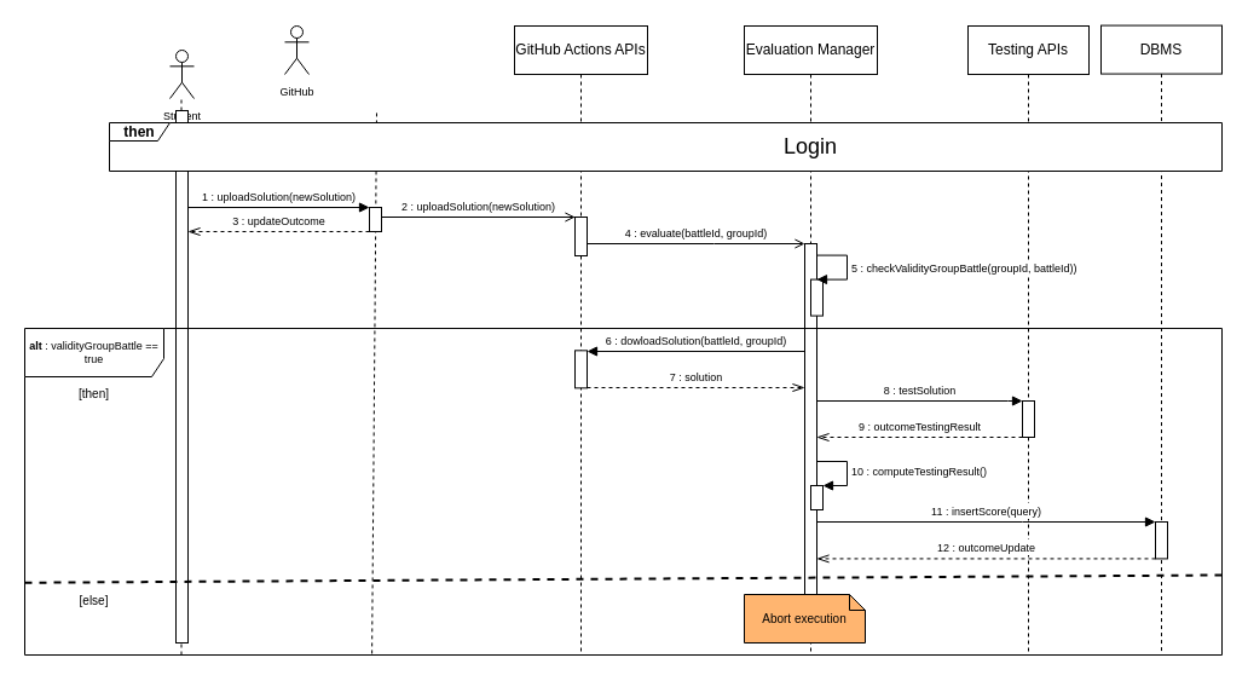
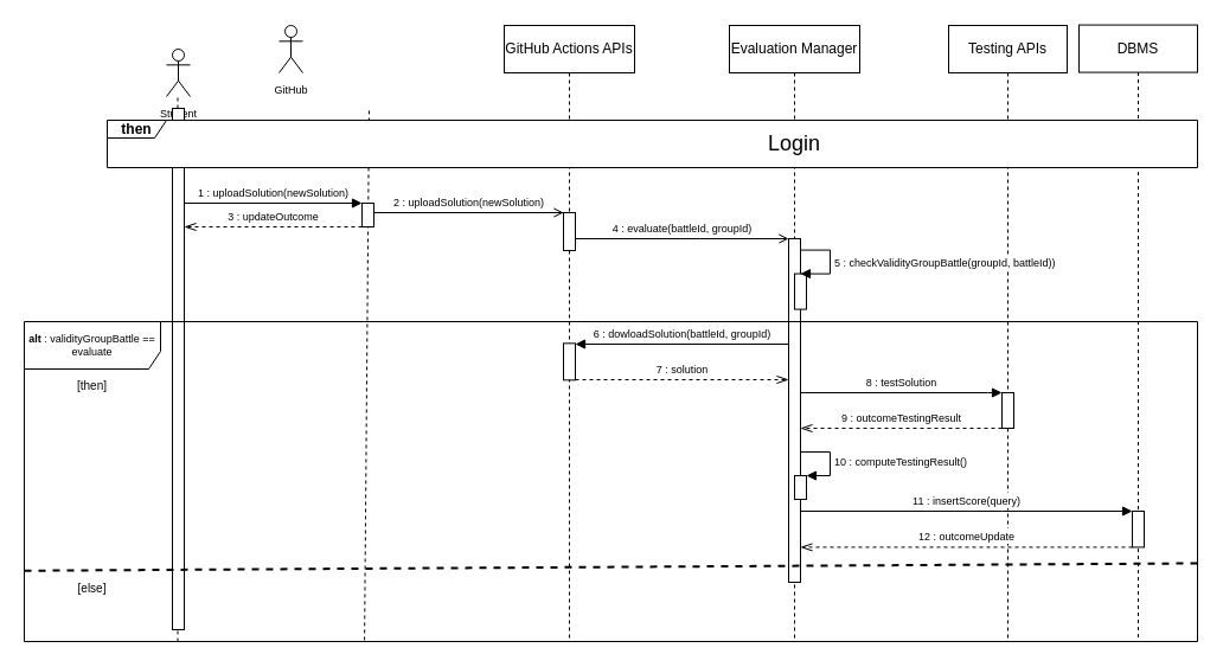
  <mxCell id="0" />
  <mxCell id="1" parent="0" />
  <mxCell id="2" value="" style="endArrow=none;dashed=1;html=1;rounded=0;exitX=0.29;exitY=0.996;exitDx=0;exitDy=0;exitPerimeter=0;" parent="1" source="26" edge="1"><mxGeometry width="50" height="50" relative="1" as="geometry"><mxPoint x="310" y="301" as="sourcePoint" /><mxPoint x="311" y="91" as="targetPoint" /></mxGeometry></mxCell>
  <mxCell id="3" value="GitHub Actions APIs" style="shape=umlLifeline;perimeter=lifelinePerimeter;whiteSpace=wrap;html=1;container=1;dropTarget=0;collapsible=0;recursiveResize=0;outlineConnect=0;portConstraint=eastwest;newEdgeStyle={&quot;curved&quot;:0,&quot;rounded&quot;:0};" parent="1" vertex="1"><mxGeometry x="425" y="21" width="110" height="520" as="geometry" /></mxCell>
  <mxCell id="4" value="Testing APIs" style="shape=umlLifeline;perimeter=lifelinePerimeter;whiteSpace=wrap;html=1;container=0;dropTarget=0;collapsible=0;recursiveResize=0;outlineConnect=0;portConstraint=eastwest;newEdgeStyle={&quot;curved&quot;:0,&quot;rounded&quot;:0};" parent="1" vertex="1"><mxGeometry x="800" y="21" width="100" height="520" as="geometry" /></mxCell>
  <mxCell id="5" value="&lt;font style=&quot;font-size: 9px;&quot;&gt;Student&lt;/font&gt;" style="shape=umlActor;verticalLabelPosition=bottom;verticalAlign=top;html=1;outlineConnect=0;" parent="1" vertex="1"><mxGeometry x="140" y="41" width="20" height="40" as="geometry" /></mxCell>
  <mxCell id="6" value="" style="html=1;points=[];perimeter=orthogonalPerimeter;outlineConnect=0;targetShapes=umlLifeline;portConstraint=eastwest;newEdgeStyle={&quot;edgeStyle&quot;:&quot;elbowEdgeStyle&quot;,&quot;elbow&quot;:&quot;vertical&quot;,&quot;curved&quot;:0,&quot;rounded&quot;:0};" parent="1" vertex="1"><mxGeometry x="145" y="91" width="10" height="440" as="geometry" /></mxCell>
  <mxCell id="7" value="Evaluation Manager" style="shape=umlLifeline;perimeter=lifelinePerimeter;whiteSpace=wrap;html=1;container=1;dropTarget=0;collapsible=0;recursiveResize=0;outlineConnect=0;portConstraint=eastwest;newEdgeStyle={&quot;curved&quot;:0,&quot;rounded&quot;:0};" parent="1" vertex="1"><mxGeometry x="615" y="21" width="110" height="520" as="geometry" /></mxCell>
  <mxCell id="8" value="&lt;b&gt;&lt;font style=&quot;font-size: 20px;&quot;&gt;Login&lt;/font&gt;&lt;/b&gt;" style="text;html=1;strokeColor=none;fillColor=none;align=center;verticalAlign=middle;whiteSpace=wrap;rounded=0;" parent="1" vertex="1"><mxGeometry x="365" y="106" width="60" height="30" as="geometry" /></mxCell>
  <mxCell id="9" value="DBMS" style="shape=umlLifeline;perimeter=lifelinePerimeter;whiteSpace=wrap;html=1;container=0;dropTarget=0;collapsible=0;recursiveResize=0;outlineConnect=0;portConstraint=eastwest;newEdgeStyle={&quot;curved&quot;:0,&quot;rounded&quot;:0};" parent="1" vertex="1"><mxGeometry x="910" y="20.58" width="100" height="520.42" as="geometry" /></mxCell>
  <mxCell id="10" value="" style="html=1;points=[];perimeter=orthogonalPerimeter;outlineConnect=0;targetShapes=umlLifeline;portConstraint=eastwest;newEdgeStyle={&quot;edgeStyle&quot;:&quot;elbowEdgeStyle&quot;,&quot;elbow&quot;:&quot;vertical&quot;,&quot;curved&quot;:0,&quot;rounded&quot;:0};" parent="9" vertex="1"><mxGeometry x="-435" y="158.42" width="10" height="32" as="geometry" /></mxCell>
  <mxCell id="11" value="&lt;font style=&quot;font-size: 9px;&quot;&gt;1 : uploadSolution(newSolution)&lt;/font&gt;" style="html=1;verticalAlign=bottom;endArrow=block;edgeStyle=elbowEdgeStyle;elbow=horizontal;curved=0;rounded=0;" parent="9" target="33" edge="1"><mxGeometry relative="1" as="geometry"><mxPoint x="-755" y="150.42" as="sourcePoint" /><Array as="points"><mxPoint x="-611" y="150.42" /></Array><mxPoint x="-610" y="150.42" as="targetPoint" /><mxPoint as="offset" /></mxGeometry></mxCell>
  <mxCell id="12" value="" style="html=1;points=[[0,0,0,0,5],[0,1,0,0,-5],[1,0,0,0,5],[1,1,0,0,-5]];perimeter=orthogonalPerimeter;outlineConnect=0;targetShapes=umlLifeline;portConstraint=eastwest;newEdgeStyle={&quot;curved&quot;:0,&quot;rounded&quot;:0};" parent="9" vertex="1"><mxGeometry x="-245" y="180.42" width="10" height="290" as="geometry" /></mxCell>
  <mxCell id="13" value="" style="html=1;points=[[0,0,0,0,5],[0,1,0,0,-5],[1,0,0,0,5],[1,1,0,0,-5]];perimeter=orthogonalPerimeter;outlineConnect=0;targetShapes=umlLifeline;portConstraint=eastwest;newEdgeStyle={&quot;curved&quot;:0,&quot;rounded&quot;:0};" parent="9" vertex="1"><mxGeometry x="-240" y="210" width="10" height="30" as="geometry" /></mxCell>
  <mxCell id="14" value="&lt;font style=&quot;font-size: 9px;&quot;&gt;5 : checkValidityGroupBattle(groupId, battleId))&lt;/font&gt;" style="html=1;align=left;spacingLeft=2;endArrow=block;rounded=0;edgeStyle=orthogonalEdgeStyle;curved=0;rounded=0;" parent="9" target="13" edge="1"><mxGeometry relative="1" as="geometry"><mxPoint x="-235" y="190" as="sourcePoint" /><Array as="points"><mxPoint x="-210" y="190" /><mxPoint x="-210" y="210" /></Array></mxGeometry></mxCell>
  <mxCell id="15" value="" style="html=1;points=[[0,0,0,0,5],[0,1,0,0,-5],[1,0,0,0,5],[1,1,0,0,-5]];perimeter=orthogonalPerimeter;outlineConnect=0;targetShapes=umlLifeline;portConstraint=eastwest;newEdgeStyle={&quot;curved&quot;:0,&quot;rounded&quot;:0};" parent="9" vertex="1"><mxGeometry x="-65" y="310.42" width="10" height="30" as="geometry" /></mxCell>
  <mxCell id="16" value="&lt;font style=&quot;font-size: 9px;&quot;&gt;8 : testSolution&lt;/font&gt;" style="html=1;verticalAlign=bottom;endArrow=block;edgeStyle=elbowEdgeStyle;elbow=horizontal;curved=0;rounded=0;" parent="9" target="15" edge="1"><mxGeometry relative="1" as="geometry"><mxPoint x="-235" y="310.42" as="sourcePoint" /><Array as="points"><mxPoint x="-77" y="310.42" /><mxPoint x="-153" y="350.42" /></Array><mxPoint x="-62.5" y="305.42" as="targetPoint" /><mxPoint as="offset" /></mxGeometry></mxCell>
  <mxCell id="17" value="&lt;font style=&quot;font-size: 9px;&quot;&gt;9 : outcomeTestingResult&lt;/font&gt;" style="html=1;verticalAlign=bottom;endArrow=openThin;dashed=1;endSize=8;edgeStyle=elbowEdgeStyle;elbow=vertical;curved=0;rounded=0;endFill=0;" parent="9" source="15" edge="1"><mxGeometry relative="1" as="geometry"><mxPoint x="-235" y="340.42" as="targetPoint" /><Array as="points"><mxPoint x="-160" y="340.42" /><mxPoint x="-170" y="330.42" /><mxPoint x="-230" y="420.42" /><mxPoint x="-340" y="460.42" /></Array><mxPoint x="-335" y="420.42" as="sourcePoint" /></mxGeometry></mxCell>
  <mxCell id="18" value="" style="html=1;points=[[0,0,0,0,5],[0,1,0,0,-5],[1,0,0,0,5],[1,1,0,0,-5]];perimeter=orthogonalPerimeter;outlineConnect=0;targetShapes=umlLifeline;portConstraint=eastwest;newEdgeStyle={&quot;curved&quot;:0,&quot;rounded&quot;:0};" vertex="1" parent="9"><mxGeometry x="-240" y="380.42" width="10" height="20" as="geometry" /></mxCell>
  <mxCell id="19" value="&lt;font style=&quot;font-size: 9px;&quot;&gt;10 : computeTestingResult()&lt;/font&gt;" style="html=1;align=left;spacingLeft=2;endArrow=block;rounded=0;edgeStyle=orthogonalEdgeStyle;curved=0;rounded=0;" edge="1" target="18" parent="9"><mxGeometry relative="1" as="geometry"><mxPoint x="-235" y="360.42" as="sourcePoint" /><Array as="points"><mxPoint x="-210" y="360.42" /><mxPoint x="-210" y="380.42" /></Array></mxGeometry></mxCell>
  <mxCell id="20" value="" style="html=1;points=[[0,0,0,0,5],[0,1,0,0,-5],[1,0,0,0,5],[1,1,0,0,-5]];perimeter=orthogonalPerimeter;outlineConnect=0;targetShapes=umlLifeline;portConstraint=eastwest;newEdgeStyle={&quot;curved&quot;:0,&quot;rounded&quot;:0};" parent="9" vertex="1"><mxGeometry x="45" y="410.42" width="10" height="30.42" as="geometry" /></mxCell>
  <mxCell id="21" value="&lt;font style=&quot;font-size: 9px;&quot;&gt;11 : insertScore(query)&lt;/font&gt;" style="html=1;verticalAlign=bottom;endArrow=block;edgeStyle=elbowEdgeStyle;elbow=vertical;curved=0;rounded=0;" parent="9" edge="1" target="20"><mxGeometry relative="1" as="geometry"><mxPoint x="-235" y="410.42" as="sourcePoint" /><Array as="points"><mxPoint x="-65" y="410.42" /></Array><mxPoint x="30" y="410.84" as="targetPoint" /><mxPoint as="offset" /></mxGeometry></mxCell>
  <mxCell id="22" value="&lt;font style=&quot;font-size: 9px;&quot;&gt;12 : outcomeUpdate&lt;/font&gt;" style="html=1;verticalAlign=bottom;endArrow=openThin;dashed=1;endSize=8;edgeStyle=elbowEdgeStyle;elbow=horizontal;curved=0;rounded=0;endFill=0;" parent="9" edge="1"><mxGeometry relative="1" as="geometry"><mxPoint x="-235" y="440.84" as="targetPoint" /><Array as="points"><mxPoint x="-230" y="440.84" /></Array><mxPoint x="45" y="440.84" as="sourcePoint" /></mxGeometry></mxCell>
  <mxCell id="23" value="&lt;font style=&quot;font-size: 9px;&quot;&gt;6 : dowloadSolution(battleId, groupId)&lt;/font&gt;" style="html=1;verticalAlign=bottom;endArrow=block;edgeStyle=elbowEdgeStyle;elbow=horizontal;curved=0;rounded=0;" parent="9" edge="1"><mxGeometry relative="1" as="geometry"><mxPoint x="-245" y="269.42" as="sourcePoint" /><Array as="points"><mxPoint x="-422" y="269.42" /><mxPoint x="-498" y="309.42" /></Array><mxPoint x="-425" y="269.42" as="targetPoint" /><mxPoint as="offset" /></mxGeometry></mxCell>
  <mxCell id="24" value="&lt;font style=&quot;font-size: 9px;&quot;&gt;7 : solution&lt;/font&gt;" style="html=1;verticalAlign=bottom;endArrow=openThin;dashed=1;endSize=8;edgeStyle=elbowEdgeStyle;elbow=vertical;curved=0;rounded=0;endFill=0;" parent="9" edge="1"><mxGeometry relative="1" as="geometry"><mxPoint x="-245" y="299.42" as="targetPoint" /><Array as="points"><mxPoint x="-410" y="299.42" /><mxPoint x="-515" y="339.42" /></Array><mxPoint x="-425" y="299.42" as="sourcePoint" /></mxGeometry></mxCell>
  <mxCell id="25" value="[else]" style="text;html=1;strokeColor=none;fillColor=none;align=center;verticalAlign=middle;whiteSpace=wrap;rounded=0;fontSize=10;" parent="9" vertex="1"><mxGeometry x="-850" y="470.42" width="35" height="10" as="geometry" /></mxCell>
- <mxCell id="26" value="&lt;p style=&quot;line-height: 120%; font-size: 9px;&quot;&gt;&lt;b style=&quot;border-color: var(--border-color);&quot;&gt;alt&amp;nbsp;&lt;/b&gt;: validityGroupBattle == true&lt;br&gt;&lt;/p&gt;" style="shape=umlFrame;whiteSpace=wrap;html=1;pointerEvents=0;width=115;height=40;verticalAlign=middle;horizontal=1;labelPosition=center;verticalLabelPosition=middle;align=center;" parent="9" vertex="1"><mxGeometry x="-890" y="250.42" width="990" height="270" as="geometry" /></mxCell>
+ <mxCell id="26" value="&lt;p style=&quot;line-height: 120%; font-size: 9px;&quot;&gt;&lt;b style=&quot;border-color: var(--border-color);&quot;&gt;alt&amp;nbsp;&lt;/b&gt;: validityGroupBattle == evaluate&lt;br&gt;&lt;/p&gt;" style="shape=umlFrame;whiteSpace=wrap;html=1;pointerEvents=0;width=115;height=40;verticalAlign=middle;horizontal=1;labelPosition=center;verticalLabelPosition=middle;align=center;" parent="9" vertex="1"><mxGeometry x="-890" y="250.42" width="990" height="270" as="geometry" /></mxCell>
  <mxCell id="27" value="[then]" style="text;html=1;strokeColor=none;fillColor=none;align=center;verticalAlign=middle;whiteSpace=wrap;rounded=0;fontSize=10;" parent="9" vertex="1"><mxGeometry x="-850" y="299.75" width="35" height="10" as="geometry" /></mxCell>
  <mxCell id="28" value="" style="html=1;points=[];perimeter=orthogonalPerimeter;outlineConnect=0;targetShapes=umlLifeline;portConstraint=eastwest;newEdgeStyle={&quot;edgeStyle&quot;:&quot;elbowEdgeStyle&quot;,&quot;elbow&quot;:&quot;vertical&quot;,&quot;curved&quot;:0,&quot;rounded&quot;:0};" parent="9" vertex="1"><mxGeometry x="-435" y="268.75" width="10" height="31" as="geometry" /></mxCell>
- <mxCell id="29" value="&lt;font style=&quot;font-size: 10px;&quot;&gt;Abort execution&lt;/font&gt;" style="shape=note;size=13;whiteSpace=wrap;html=1;fillColor=#FFB570;" parent="9" vertex="1"><mxGeometry x="-295" y="470.42" width="100" height="40" as="geometry" /></mxCell>
  <mxCell id="30" value="" style="endArrow=none;dashed=1;html=1;rounded=0;strokeWidth=2;" edge="1" parent="9"><mxGeometry width="50" height="50" relative="1" as="geometry"><mxPoint x="-890" y="460.66" as="sourcePoint" /><mxPoint x="100" y="454.42" as="targetPoint" /></mxGeometry></mxCell>
  <mxCell id="31" value="" style="endArrow=none;dashed=1;html=1;rounded=0;" edge="1" parent="9"><mxGeometry width="50" height="50" relative="1" as="geometry"><mxPoint x="-760.5" y="520.42" as="sourcePoint" /><mxPoint x="-760.5" y="510.42" as="targetPoint" /></mxGeometry></mxCell>
  <mxCell id="32" value="&lt;font style=&quot;font-size: 9px;&quot;&gt;3 : updateOutcome&lt;/font&gt;" style="html=1;verticalAlign=bottom;endArrow=openThin;dashed=1;endSize=8;edgeStyle=elbowEdgeStyle;elbow=vertical;curved=0;rounded=0;endFill=0;" parent="9" source="33" edge="1"><mxGeometry relative="1" as="geometry"><mxPoint x="-755" y="170.42" as="targetPoint" /><Array as="points"><mxPoint x="-620" y="170.42" /><mxPoint x="-640" y="160.42" /></Array><mxPoint x="-610" y="170.42" as="sourcePoint" /></mxGeometry></mxCell>
  <mxCell id="33" value="" style="html=1;points=[];perimeter=orthogonalPerimeter;outlineConnect=0;targetShapes=umlLifeline;portConstraint=eastwest;newEdgeStyle={&quot;edgeStyle&quot;:&quot;elbowEdgeStyle&quot;,&quot;elbow&quot;:&quot;vertical&quot;,&quot;curved&quot;:0,&quot;rounded&quot;:0};" parent="9" vertex="1"><mxGeometry x="-605" y="150.42" width="10" height="20" as="geometry" /></mxCell>
  <mxCell id="34" value="&lt;font style=&quot;font-size: 9px;&quot;&gt;2 : uploadSolution(newSolution)&lt;/font&gt;" style="html=1;verticalAlign=bottom;endArrow=open;edgeStyle=elbowEdgeStyle;elbow=horizontal;curved=0;rounded=0;endFill=0;" parent="9" target="10" edge="1"><mxGeometry relative="1" as="geometry"><mxPoint x="-595" y="158.42" as="sourcePoint" /><Array as="points"><mxPoint x="-436" y="158.42" /></Array><mxPoint x="-430" y="158.42" as="targetPoint" /><mxPoint as="offset" /></mxGeometry></mxCell>
  <mxCell id="35" value="&lt;font style=&quot;font-size: 9px;&quot;&gt;4 :&amp;nbsp;evaluate(battleId, groupId)&lt;/font&gt;" style="html=1;verticalAlign=bottom;endArrow=open;edgeStyle=elbowEdgeStyle;elbow=horizontal;curved=0;rounded=0;endFill=0;" parent="9" edge="1" target="12"><mxGeometry relative="1" as="geometry"><mxPoint x="-425" y="180.42" as="sourcePoint" /><Array as="points"><mxPoint x="-320" y="180.42" /></Array><mxPoint x="-60" y="180.42" as="targetPoint" /><mxPoint as="offset" /></mxGeometry></mxCell>
  <mxCell id="36" value="&lt;b&gt;then&lt;/b&gt;" style="shape=umlFrame;whiteSpace=wrap;html=1;pointerEvents=0;width=50;height=15;labelBorderColor=none;labelBackgroundColor=none;fontColor=default;swimlaneFillColor=default;" parent="1" vertex="1"><mxGeometry x="90" y="101" width="920" height="40" as="geometry" /></mxCell>
  <mxCell id="37" value="&lt;font style=&quot;font-size: 18px;&quot;&gt;Login&lt;/font&gt;" style="text;html=1;strokeColor=none;fillColor=none;align=center;verticalAlign=middle;whiteSpace=wrap;rounded=0;" parent="1" vertex="1"><mxGeometry x="640" y="106" width="60" height="30" as="geometry" /></mxCell>
  <mxCell id="38" value="&lt;font style=&quot;font-size: 9px;&quot;&gt;GitHub&lt;/font&gt;" style="shape=umlActor;verticalLabelPosition=bottom;verticalAlign=top;html=1;outlineConnect=0;" parent="1" vertex="1"><mxGeometry x="235" y="21" width="20" height="40" as="geometry" /></mxCell>
  <mxCell id="39" value="" style="endArrow=none;dashed=1;html=1;rounded=0;" edge="1" parent="1"><mxGeometry width="50" height="50" relative="1" as="geometry"><mxPoint x="149.5" y="91" as="sourcePoint" /><mxPoint x="149.5" y="81" as="targetPoint" /></mxGeometry></mxCell>
